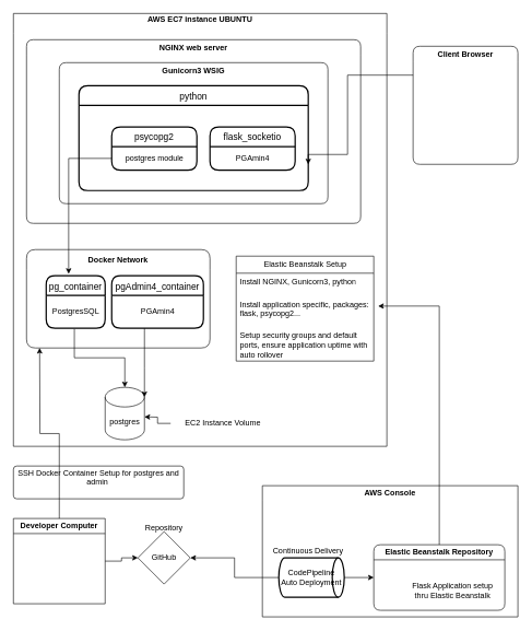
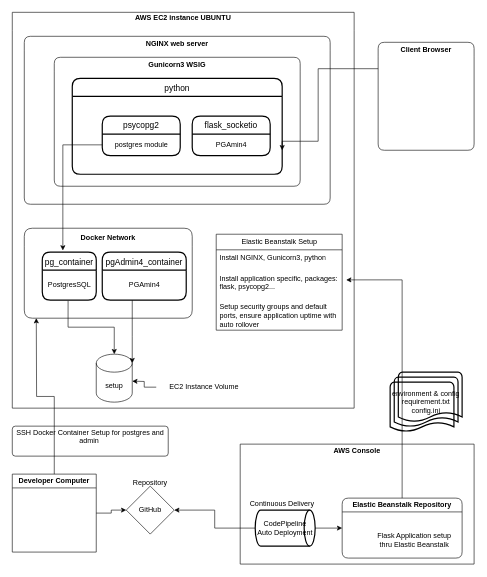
  <mxCell id="0" />
  <mxCell id="1" parent="0" />
- <mxCell id="2" value="postgres" style="shape=cylinder3;whiteSpace=wrap;html=1;boundedLbl=1;backgroundOutline=1;size=15;fillColor=none;" parent="1" vertex="1"><mxGeometry x="160" y="590" width="60" height="80" as="geometry" /></mxCell>
+ <mxCell id="2" value="setup" style="shape=cylinder3;whiteSpace=wrap;html=1;boundedLbl=1;backgroundOutline=1;size=15;fillColor=none;" parent="1" vertex="1"><mxGeometry x="160" y="590" width="60" height="80" as="geometry" /></mxCell>
  <mxCell id="3" value="" style="edgeStyle=orthogonalEdgeStyle;rounded=0;orthogonalLoop=1;jettySize=auto;html=1;exitX=0.478;exitY=1.02;exitDx=0;exitDy=0;exitPerimeter=0;" parent="1" source="14" target="2" edge="1"><mxGeometry relative="1" as="geometry"><mxPoint x="150" y="445" as="sourcePoint" /></mxGeometry></mxCell>
  <mxCell id="4" value="Docker Network" style="swimlane;startSize=30;swimlaneLine=0;rounded=1;shadow=0;glass=0;fillColor=none;" parent="1" vertex="1"><mxGeometry x="40" y="380" width="280" height="150" as="geometry" /></mxCell>
- <mxCell id="5" value="AWS EC7 instance UBUNTU&#10;" style="swimlane;startSize=30;swimlaneLine=0;fillColor=none;" parent="1" vertex="1"><mxGeometry x="20" y="20" width="570" height="660" as="geometry" /></mxCell>
+ <mxCell id="5" value="AWS EC2 instance UBUNTU&#10;" style="swimlane;startSize=30;swimlaneLine=0;fillColor=none;" parent="1" vertex="1"><mxGeometry x="20" y="20" width="570" height="660" as="geometry" /></mxCell>
  <mxCell id="6" value="NGINX web server" style="swimlane;whiteSpace=wrap;html=1;fillColor=none;strokeColor=default;rounded=1;swimlaneLine=0;" parent="5" vertex="1"><mxGeometry x="20" y="40" width="510" height="280" as="geometry" /></mxCell>
  <mxCell id="7" value="Gunicorn3 WSIG" style="swimlane;whiteSpace=wrap;html=1;fillColor=none;swimlaneLine=0;rounded=1;" parent="6" vertex="1"><mxGeometry x="50" y="35" width="410" height="215" as="geometry" /></mxCell>
  <mxCell id="8" value="flask_socketio" style="swimlane;childLayout=stackLayout;horizontal=1;startSize=30;horizontalStack=0;rounded=1;fontSize=14;fontStyle=0;strokeWidth=2;resizeParent=0;resizeLast=1;shadow=0;dashed=0;align=center;fillColor=none;" parent="7" vertex="1"><mxGeometry x="230" y="98" width="130" height="66" as="geometry" /></mxCell>
  <mxCell id="9" value="PGAmin4" style="text;html=1;align=center;verticalAlign=middle;resizable=0;points=[];autosize=1;strokeColor=none;fillColor=none;" parent="8" vertex="1"><mxGeometry y="30" width="130" height="36" as="geometry" /></mxCell>
  <mxCell id="10" value="psycopg2" style="swimlane;childLayout=stackLayout;horizontal=1;startSize=30;horizontalStack=0;rounded=1;fontSize=14;fontStyle=0;strokeWidth=2;resizeParent=0;resizeLast=1;shadow=0;dashed=0;align=center;fillColor=none;" parent="7" vertex="1"><mxGeometry x="80" y="98" width="130" height="66" as="geometry" /></mxCell>
  <mxCell id="11" value="postgres module" style="text;html=1;align=center;verticalAlign=middle;resizable=0;points=[];autosize=1;strokeColor=none;fillColor=none;" parent="10" vertex="1"><mxGeometry y="30" width="130" height="36" as="geometry" /></mxCell>
  <mxCell id="12" value="python" style="swimlane;childLayout=stackLayout;horizontal=1;startSize=30;horizontalStack=0;rounded=1;fontSize=14;fontStyle=0;strokeWidth=2;resizeParent=0;resizeLast=1;shadow=0;dashed=0;align=center;fillColor=none;" parent="7" vertex="1"><mxGeometry x="30" y="35" width="350" height="160" as="geometry" /></mxCell>
  <mxCell id="13" value="pg_container" style="swimlane;childLayout=stackLayout;horizontal=1;startSize=30;horizontalStack=0;rounded=1;fontSize=14;fontStyle=0;strokeWidth=2;resizeParent=0;resizeLast=1;shadow=0;dashed=0;align=center;fillColor=none;" parent="5" vertex="1"><mxGeometry x="50" y="400" width="90" height="80" as="geometry" /></mxCell>
  <mxCell id="14" value="PostgresSQL" style="text;html=1;align=center;verticalAlign=middle;resizable=0;points=[];autosize=1;strokeColor=none;fillColor=none;" parent="13" vertex="1"><mxGeometry y="30" width="90" height="50" as="geometry" /></mxCell>
  <mxCell id="15" value="pgAdmin4_container" style="swimlane;childLayout=stackLayout;horizontal=1;startSize=30;horizontalStack=0;rounded=1;fontSize=14;fontStyle=0;strokeWidth=2;resizeParent=0;resizeLast=1;shadow=0;dashed=0;align=center;fillColor=none;" parent="5" vertex="1"><mxGeometry x="150" y="400" width="140" height="80" as="geometry" /></mxCell>
  <mxCell id="16" value="PGAmin4" style="text;html=1;align=center;verticalAlign=middle;resizable=0;points=[];autosize=1;strokeColor=none;fillColor=none;" parent="15" vertex="1"><mxGeometry y="30" width="140" height="50" as="geometry" /></mxCell>
  <mxCell id="17" value="EC2 Instance Volume" style="text;html=1;strokeColor=none;fillColor=none;align=center;verticalAlign=middle;whiteSpace=wrap;rounded=0;" parent="5" vertex="1"><mxGeometry x="240" y="610" width="160" height="30" as="geometry" /></mxCell>
  <mxCell id="18" style="edgeStyle=orthogonalEdgeStyle;rounded=0;orthogonalLoop=1;jettySize=auto;html=1;entryX=0.381;entryY=-0.037;entryDx=0;entryDy=0;entryPerimeter=0;" parent="5" source="11" target="13" edge="1"><mxGeometry relative="1" as="geometry" /></mxCell>
  <mxCell id="19" value="Elastic Beanstalk Setup" style="swimlane;fontStyle=0;childLayout=stackLayout;horizontal=1;startSize=26;fillColor=none;horizontalStack=0;resizeParent=1;resizeParentMax=0;resizeLast=0;collapsible=1;marginBottom=0;html=1;" vertex="1" parent="5"><mxGeometry x="340" y="370" width="210" height="160" as="geometry" /></mxCell>
  <mxCell id="20" value="Install NGINX, Gunicorn3, python" style="text;strokeColor=none;fillColor=none;align=left;verticalAlign=top;spacingLeft=4;spacingRight=4;overflow=hidden;rotatable=0;points=[[0,0.5],[1,0.5]];portConstraint=eastwest;whiteSpace=wrap;html=1;" vertex="1" parent="19"><mxGeometry y="26" width="210" height="34" as="geometry" /></mxCell>
  <mxCell id="21" value="Install application specific, packages: flask, psycopg2..." style="text;strokeColor=none;fillColor=none;align=left;verticalAlign=top;spacingLeft=4;spacingRight=4;overflow=hidden;rotatable=0;points=[[0,0.5],[1,0.5]];portConstraint=eastwest;whiteSpace=wrap;html=1;" vertex="1" parent="19"><mxGeometry y="60" width="210" height="48" as="geometry" /></mxCell>
  <mxCell id="22" value="Setup security groups and default ports, ensure application uptime with auto rollover&amp;nbsp;" style="text;strokeColor=none;fillColor=none;align=left;verticalAlign=top;spacingLeft=4;spacingRight=4;overflow=hidden;rotatable=0;points=[[0,0.5],[1,0.5]];portConstraint=eastwest;whiteSpace=wrap;html=1;" vertex="1" parent="19"><mxGeometry y="108" width="210" height="52" as="geometry" /></mxCell>
  <mxCell id="23" style="edgeStyle=orthogonalEdgeStyle;rounded=0;orthogonalLoop=1;jettySize=auto;html=1;entryX=1;entryY=0;entryDx=0;entryDy=15;entryPerimeter=0;" parent="1" source="16" target="2" edge="1"><mxGeometry relative="1" as="geometry"><Array as="points"><mxPoint x="220" y="560" /><mxPoint x="220" y="560" /></Array></mxGeometry></mxCell>
  <mxCell id="24" style="edgeStyle=orthogonalEdgeStyle;rounded=0;orthogonalLoop=1;jettySize=auto;html=1;" parent="1" source="17" edge="1"><mxGeometry relative="1" as="geometry"><mxPoint x="220" y="635" as="targetPoint" /></mxGeometry></mxCell>
  <mxCell id="25" value="GitHub" style="rhombus;whiteSpace=wrap;html=1;fillColor=none;" parent="1" vertex="1"><mxGeometry x="210" y="810" width="80" height="80" as="geometry" /></mxCell>
  <mxCell id="26" style="edgeStyle=orthogonalEdgeStyle;rounded=0;orthogonalLoop=1;jettySize=auto;html=1;entryX=0;entryY=0.5;entryDx=0;entryDy=0;" parent="1" source="28" target="25" edge="1"><mxGeometry relative="1" as="geometry" /></mxCell>
  <mxCell id="27" style="edgeStyle=orthogonalEdgeStyle;rounded=0;orthogonalLoop=1;jettySize=auto;html=1;" parent="1" source="28" edge="1"><mxGeometry relative="1" as="geometry"><mxPoint x="60" y="530" as="targetPoint" /></mxGeometry></mxCell>
  <mxCell id="28" value="Developer Computer" style="swimlane;whiteSpace=wrap;html=1;fillColor=none;" parent="1" vertex="1"><mxGeometry x="20" y="790" width="140" height="130" as="geometry" /></mxCell>
  <mxCell id="29" value="AWS Console" style="swimlane;whiteSpace=wrap;html=1;swimlaneLine=0;fillColor=none;" parent="1" vertex="1"><mxGeometry x="400" y="740" width="390" height="200" as="geometry" /></mxCell>
  <mxCell id="30" style="edgeStyle=orthogonalEdgeStyle;rounded=0;orthogonalLoop=1;jettySize=auto;html=1;entryX=0;entryY=0.5;entryDx=0;entryDy=0;" parent="29" source="31" target="32" edge="1"><mxGeometry relative="1" as="geometry" /></mxCell>
  <mxCell id="31" value="CodePipeline&lt;br&gt;Auto Deployment" style="strokeWidth=2;html=1;shape=mxgraph.flowchart.direct_data;whiteSpace=wrap;fillColor=none;" parent="29" vertex="1"><mxGeometry x="25" y="110" width="100" height="60" as="geometry" /></mxCell>
  <mxCell id="32" value="Elastic Beanstalk Repository" style="swimlane;whiteSpace=wrap;html=1;rounded=1;fillColor=none;" parent="29" vertex="1"><mxGeometry x="170" y="90" width="200" height="100" as="geometry" /></mxCell>
  <mxCell id="33" value="Continuous Delivery" style="text;html=1;strokeColor=none;fillColor=none;align=center;verticalAlign=middle;whiteSpace=wrap;rounded=0;" vertex="1" parent="29"><mxGeometry x="-10" y="85" width="160" height="30" as="geometry" /></mxCell>
  <mxCell id="34" style="edgeStyle=orthogonalEdgeStyle;rounded=0;orthogonalLoop=1;jettySize=auto;html=1;entryX=1;entryY=0.5;entryDx=0;entryDy=0;" parent="1" source="31" target="25" edge="1"><mxGeometry relative="1" as="geometry" /></mxCell>
  <mxCell id="35" style="edgeStyle=orthogonalEdgeStyle;rounded=0;orthogonalLoop=1;jettySize=auto;html=1;entryX=1.032;entryY=0.336;entryDx=0;entryDy=0;entryPerimeter=0;" parent="1" source="32" target="21" edge="1"><mxGeometry relative="1" as="geometry" /></mxCell>
  <mxCell id="36" value="SSH Docker Container Setup for postgres and admin&amp;nbsp;&lt;div style=&quot;border-color: var(--border-color); padding: 0px; margin: 0px;&quot;&gt;&lt;br style=&quot;border-color: var(--border-color); padding: 0px; margin: 0px; text-align: left;&quot;&gt;&lt;/div&gt;" style="rounded=1;arcSize=10;whiteSpace=wrap;html=1;align=center;fillColor=none;" parent="1" vertex="1"><mxGeometry x="20" y="710" width="260" height="50" as="geometry" /></mxCell>
  <mxCell id="37" value="Flask Application setup &lt;br&gt;thru Elastic Beanstalk" style="text;html=1;align=center;verticalAlign=middle;resizable=0;points=[];autosize=1;strokeColor=none;fillColor=none;" parent="1" vertex="1"><mxGeometry x="615" y="880" width="150" height="40" as="geometry" /></mxCell>
  <mxCell id="38" style="edgeStyle=orthogonalEdgeStyle;rounded=0;orthogonalLoop=1;jettySize=auto;html=1;entryX=1;entryY=0.75;entryDx=0;entryDy=0;" parent="1" target="12" edge="1"><mxGeometry relative="1" as="geometry"><mxPoint x="630" y="114" as="sourcePoint" /><mxPoint x="530" y="160" as="targetPoint" /><Array as="points"><mxPoint x="530" y="114" /><mxPoint x="530" y="235" /></Array></mxGeometry></mxCell>
  <mxCell id="39" value="Client Browser" style="swimlane;whiteSpace=wrap;html=1;swimlaneLine=0;rounded=1;fillColor=none;" parent="1" vertex="1"><mxGeometry x="630" y="70" width="160" height="180" as="geometry" /></mxCell>
+ <mxCell id="40" value="environment &amp;amp; config&lt;br&gt;requirement.txt&lt;br&gt;config.ini" style="strokeWidth=2;html=1;shape=mxgraph.flowchart.multi-document;whiteSpace=wrap;fillColor=none;" vertex="1" parent="1"><mxGeometry x="650" y="620" width="120" height="100" as="geometry" /></mxCell>
  <mxCell id="41" value="Repository" style="text;html=1;strokeColor=none;fillColor=none;align=center;verticalAlign=middle;whiteSpace=wrap;rounded=0;" vertex="1" parent="1"><mxGeometry x="170" y="790" width="160" height="30" as="geometry" /></mxCell>
